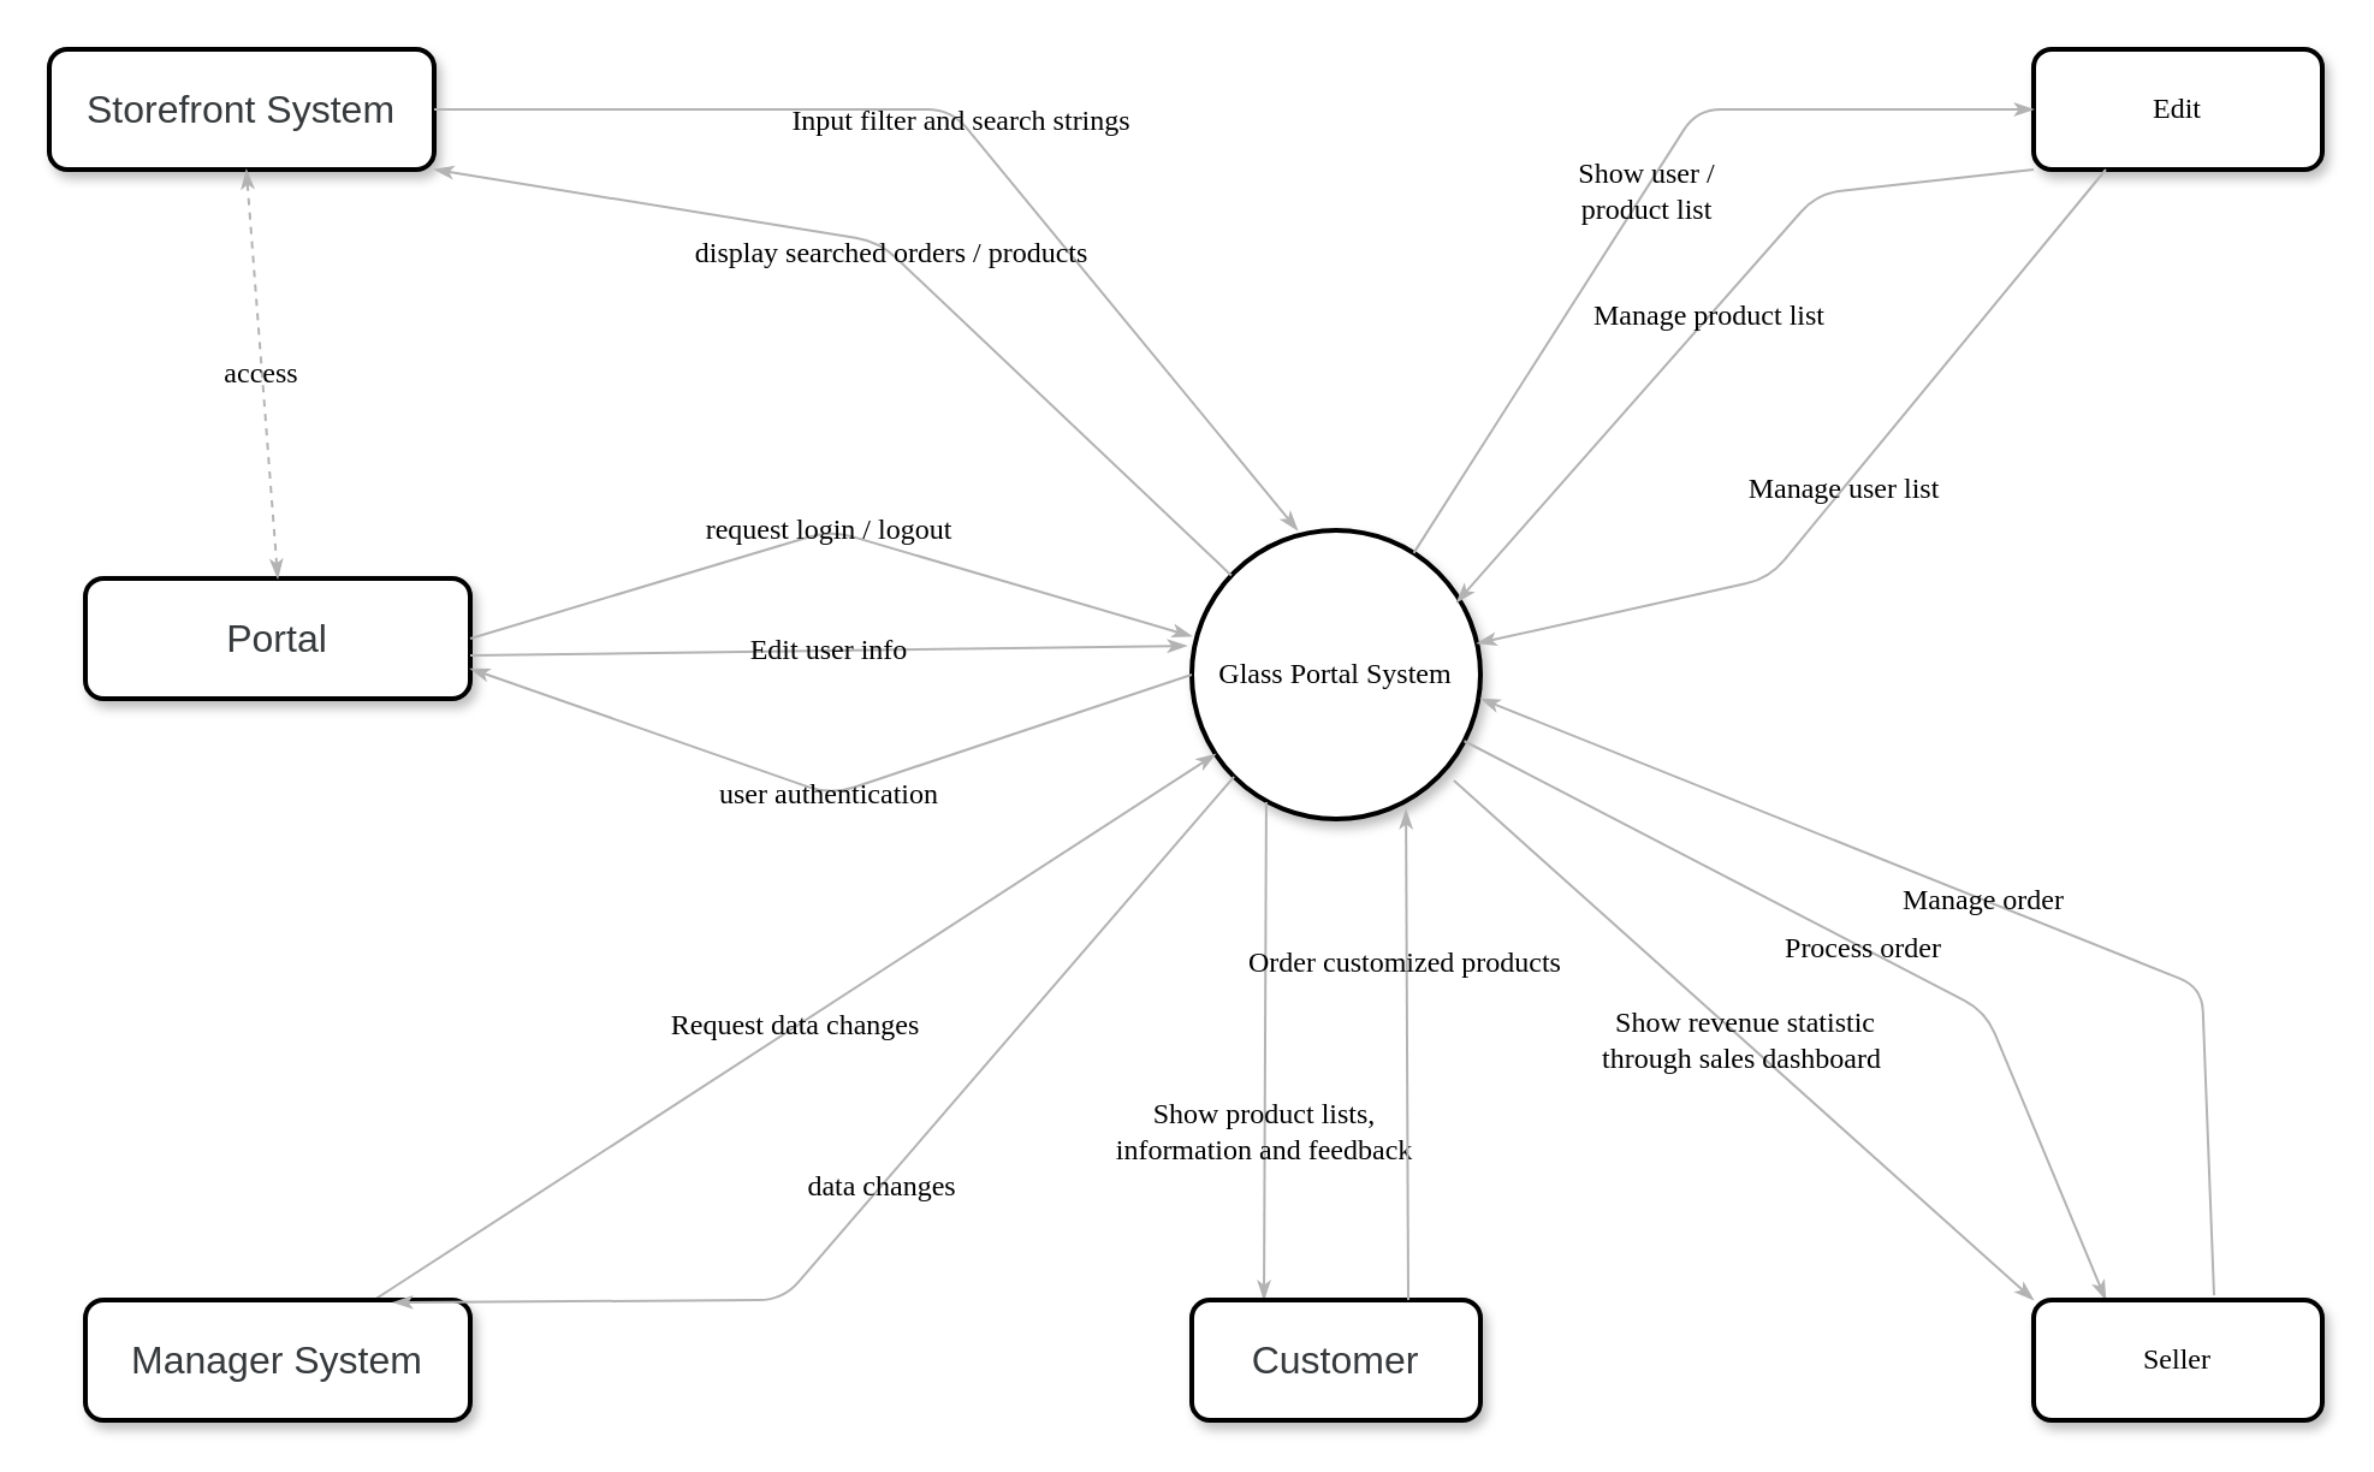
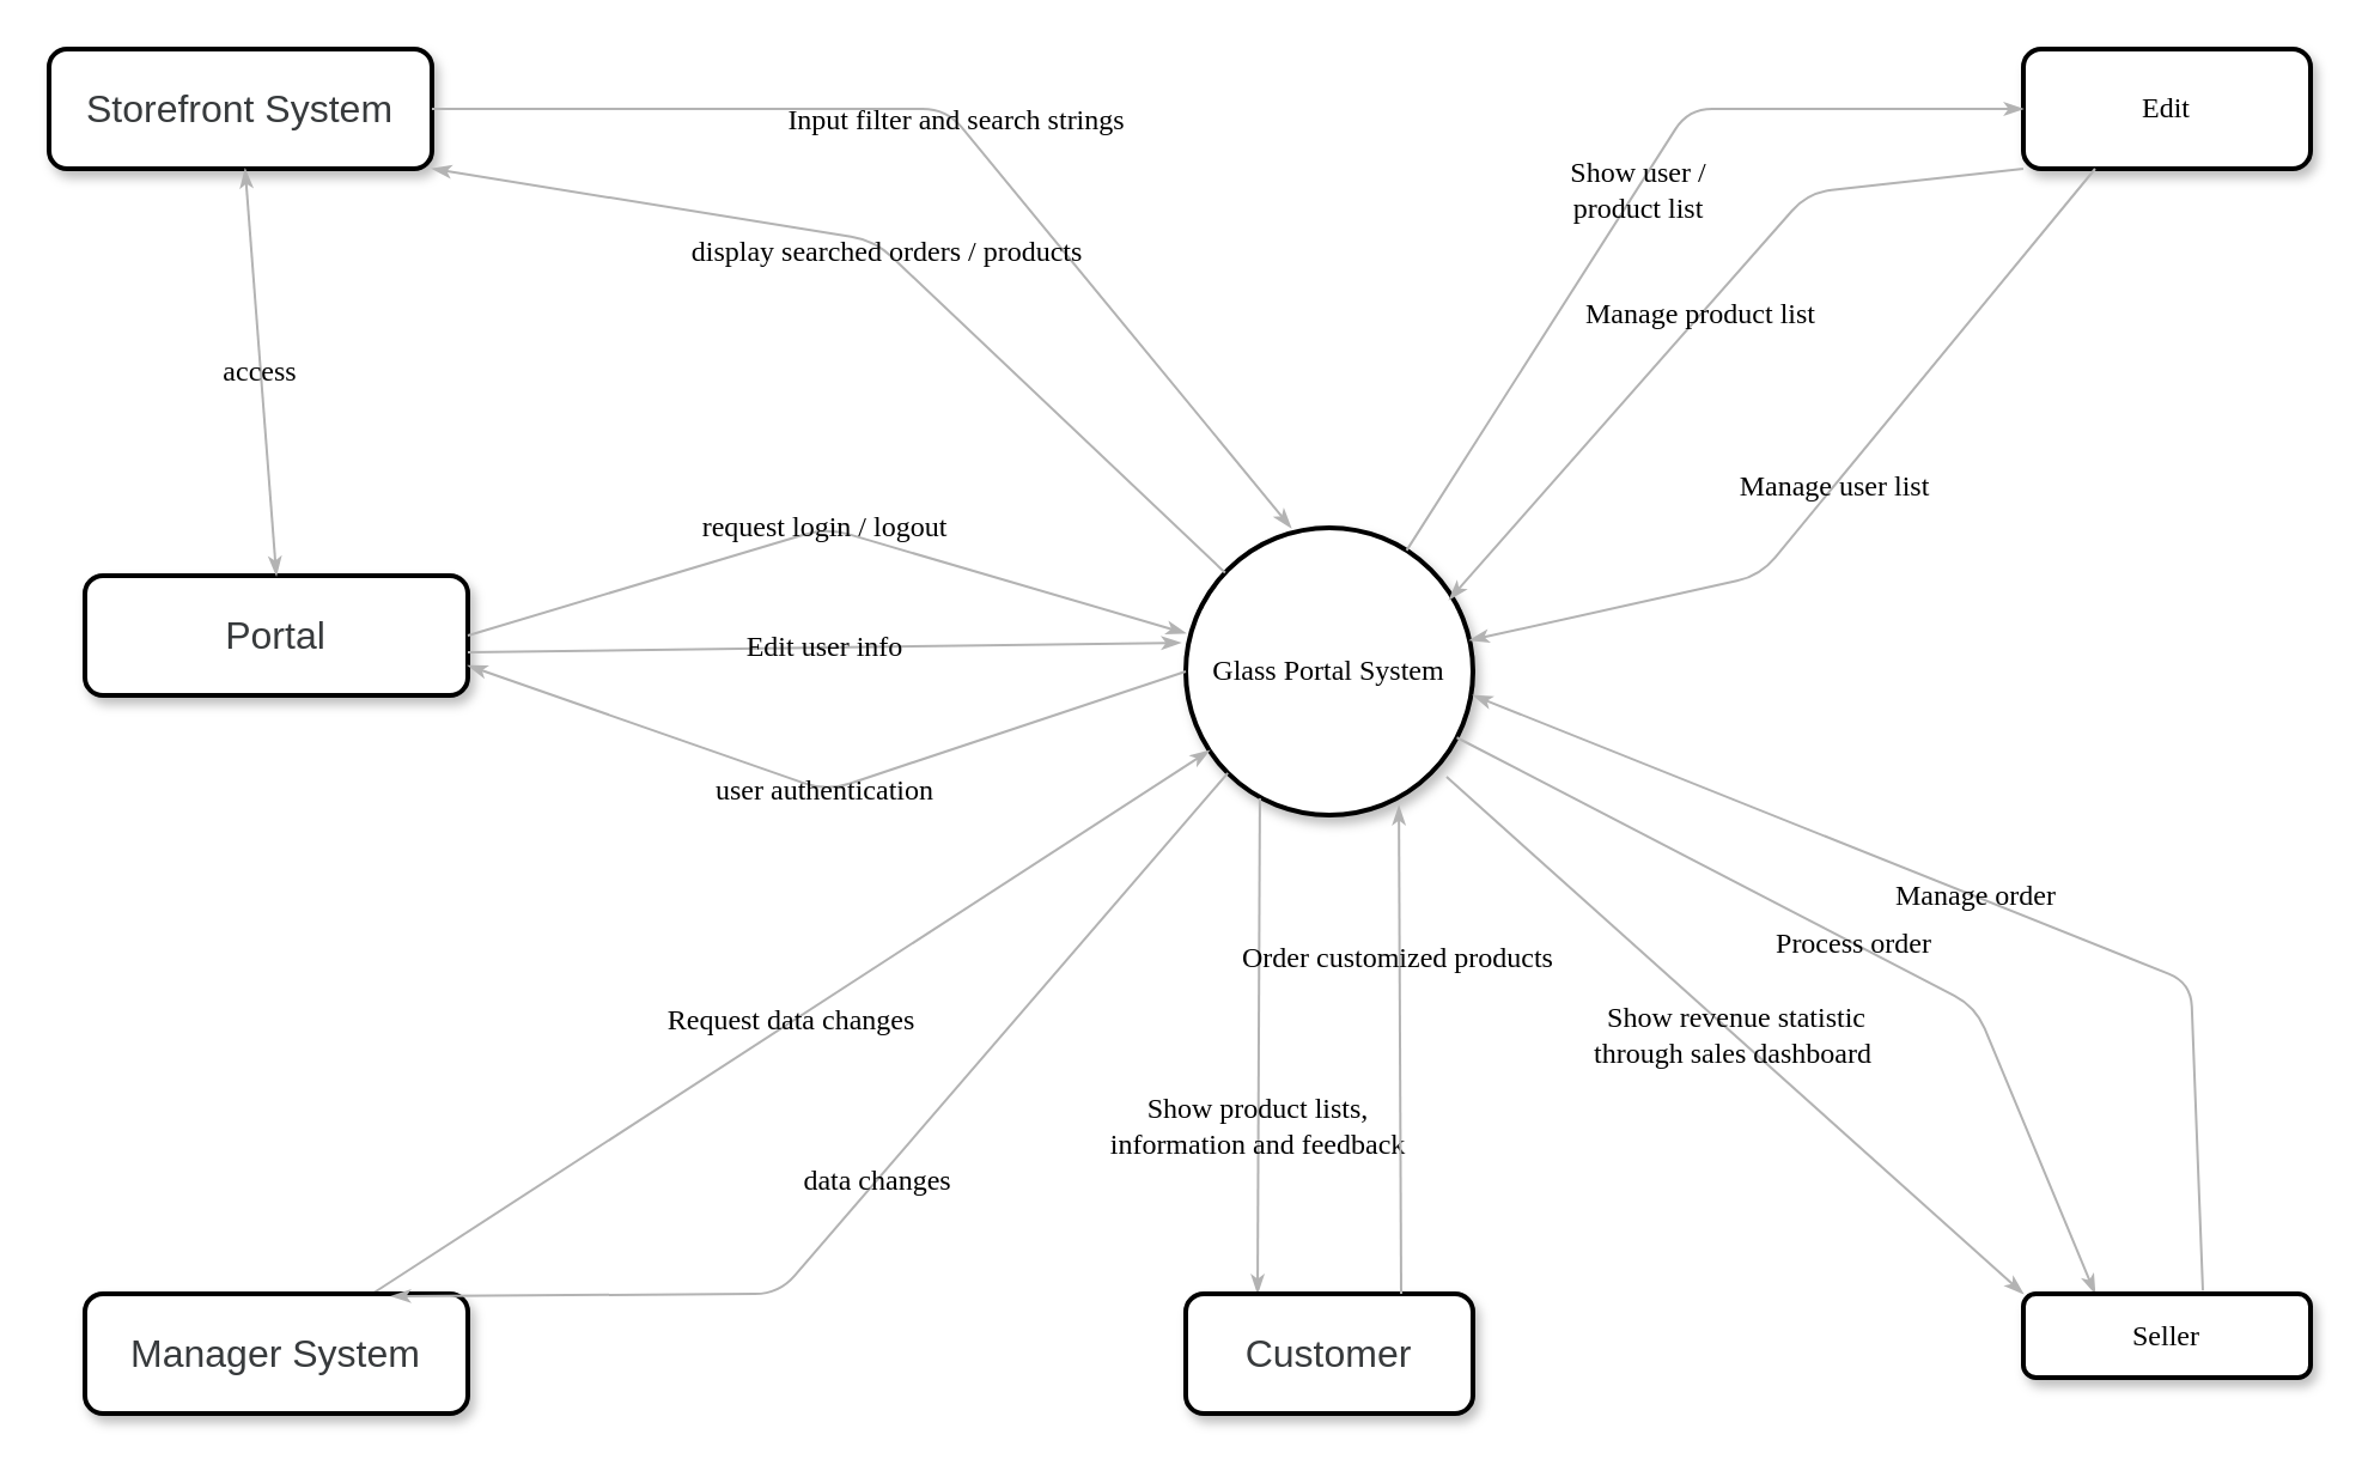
  <mxCell id="0" />
  <mxCell id="1" parent="0" />
  <mxCell id="2" value="&lt;span&gt;Edit&lt;/span&gt;" style="rounded=1;whiteSpace=wrap;html=1;shadow=1;comic=0;labelBackgroundColor=none;strokeWidth=2;fontFamily=Verdana;fontSize=12;align=center;" parent="1" vertex="1"><mxGeometry x="845" y="20" width="120" height="50" as="geometry" /></mxCell>
  <mxCell id="3" value="Glass Portal System" style="ellipse;whiteSpace=wrap;html=1;rounded=1;shadow=1;comic=0;labelBackgroundColor=none;strokeWidth=2;fontFamily=Verdana;fontSize=12;align=center;" parent="1" vertex="1"><mxGeometry x="495" y="220" width="120" height="120" as="geometry" /></mxCell>
  <mxCell id="4" value="Request data changes" style="edgeStyle=none;rounded=1;html=1;labelBackgroundColor=none;startArrow=none;startFill=0;startSize=5;endArrow=classicThin;endFill=1;endSize=5;jettySize=auto;orthogonalLoop=1;strokeColor=#B3B3B3;strokeWidth=1;fontFamily=Verdana;fontSize=12;entryX=0.083;entryY=0.775;entryDx=0;entryDy=0;exitX=0.75;exitY=0;exitDx=0;exitDy=0;entryPerimeter=0;" parent="1" source="10" edge="1" target="3"><mxGeometry relative="1" as="geometry"><mxPoint x="328.644" y="137.448" as="targetPoint" /><mxPoint x="195" y="380" as="sourcePoint" /><Array as="points" /></mxGeometry></mxCell>
  <mxCell id="5" value="Show user /&lt;br&gt;product list" style="edgeStyle=none;rounded=1;html=1;labelBackgroundColor=none;startArrow=none;startFill=0;startSize=5;endArrow=classicThin;endFill=1;endSize=5;jettySize=auto;orthogonalLoop=1;strokeColor=#B3B3B3;strokeWidth=1;fontFamily=Verdana;fontSize=12" parent="1" source="3" target="2" edge="1"><mxGeometry relative="1" as="geometry"><Array as="points"><mxPoint x="705" y="45" /></Array></mxGeometry></mxCell>
  <mxCell id="6" value="Process order" style="edgeStyle=none;rounded=1;html=1;labelBackgroundColor=none;startArrow=none;startFill=0;startSize=5;endArrow=classicThin;endFill=1;endSize=5;jettySize=auto;orthogonalLoop=1;strokeColor=#B3B3B3;strokeWidth=1;fontFamily=Verdana;fontSize=12;entryX=0.25;entryY=0;entryDx=0;entryDy=0;" parent="1" source="3" edge="1" target="8"><mxGeometry relative="1" as="geometry"><mxPoint x="629.204" y="383.886" as="targetPoint" /><Array as="points"><mxPoint x="825" y="420" /></Array></mxGeometry></mxCell>
  <mxCell id="7" value="Show product lists, &lt;br&gt;information and feedback" style="edgeStyle=none;rounded=1;html=1;labelBackgroundColor=none;startArrow=none;startFill=0;startSize=5;endArrow=classicThin;endFill=1;endSize=5;jettySize=auto;orthogonalLoop=1;strokeColor=#B3B3B3;strokeWidth=1;fontFamily=Verdana;fontSize=12;exitX=0.258;exitY=0.942;exitDx=0;exitDy=0;exitPerimeter=0;entryX=0.25;entryY=0;entryDx=0;entryDy=0;" parent="1" source="3" edge="1" target="9"><mxGeometry x="0.324" relative="1" as="geometry"><mxPoint x="445" y="380" as="targetPoint" /><Array as="points" /><mxPoint as="offset" /></mxGeometry></mxCell>
- <mxCell id="8" value="&lt;span&gt;Seller&lt;br&gt;&lt;/span&gt;" style="rounded=1;whiteSpace=wrap;html=1;shadow=1;comic=0;labelBackgroundColor=none;strokeWidth=2;fontFamily=Verdana;fontSize=12;align=center;" vertex="1" parent="1"><mxGeometry x="845" y="540" width="120" height="50" as="geometry" /></mxCell>
+ <mxCell id="8" value="&lt;span&gt;Seller&lt;br&gt;&lt;/span&gt;" style="rounded=1;whiteSpace=wrap;html=1;shadow=1;comic=0;labelBackgroundColor=none;strokeWidth=2;fontFamily=Verdana;fontSize=12;align=center;" vertex="1" parent="1"><mxGeometry x="845" y="540" width="120" height="35" as="geometry" /></mxCell>
  <mxCell id="9" value="&lt;div style=&quot;text-align: left;&quot;&gt;&lt;span style=&quot;background-color: initial; font-size: 16px;&quot;&gt;&lt;font face=&quot;Be Vietnam Pro, sans-serif&quot; color=&quot;#373a3c&quot;&gt;Customer&lt;/font&gt;&lt;/span&gt;&lt;/div&gt;" style="rounded=1;whiteSpace=wrap;html=1;shadow=1;comic=0;labelBackgroundColor=none;strokeWidth=2;fontFamily=Verdana;fontSize=12;align=center;" vertex="1" parent="1"><mxGeometry x="495" y="540" width="120" height="50" as="geometry" /></mxCell>
  <mxCell id="10" value="&lt;div style=&quot;text-align: left;&quot;&gt;&lt;font face=&quot;Be Vietnam Pro, sans-serif&quot; color=&quot;#373a3c&quot;&gt;&lt;span style=&quot;font-size: 16px;&quot;&gt;Manager System&lt;/span&gt;&lt;/font&gt;&lt;br&gt;&lt;/div&gt;" style="rounded=1;whiteSpace=wrap;html=1;shadow=1;comic=0;labelBackgroundColor=none;strokeWidth=2;fontFamily=Verdana;fontSize=12;align=center;" vertex="1" parent="1"><mxGeometry x="35" y="540" width="160" height="50" as="geometry" /></mxCell>
  <mxCell id="11" value="&lt;div style=&quot;text-align: left;&quot;&gt;&lt;font face=&quot;Be Vietnam Pro, sans-serif&quot; color=&quot;#373a3c&quot;&gt;&lt;span style=&quot;font-size: 16px;&quot;&gt;Storefront System&lt;/span&gt;&lt;/font&gt;&lt;br&gt;&lt;/div&gt;" style="rounded=1;whiteSpace=wrap;html=1;shadow=1;comic=0;labelBackgroundColor=none;strokeWidth=2;fontFamily=Verdana;fontSize=12;align=center;" vertex="1" parent="1"><mxGeometry x="20" y="20" width="160" height="50" as="geometry" /></mxCell>
  <mxCell id="12" value="Show revenue statistic &lt;br&gt;through sales dashboard&amp;nbsp;" style="edgeStyle=none;rounded=1;html=1;labelBackgroundColor=none;startArrow=none;startFill=0;startSize=5;endArrow=classicThin;endFill=1;endSize=5;jettySize=auto;orthogonalLoop=1;strokeColor=#B3B3B3;strokeWidth=1;fontFamily=Verdana;fontSize=12;exitX=0.908;exitY=0.867;exitDx=0;exitDy=0;exitPerimeter=0;entryX=0;entryY=0;entryDx=0;entryDy=0;" edge="1" parent="1" source="3" target="8"><mxGeometry relative="1" as="geometry"><Array as="points" /><mxPoint x="589.049" y="235.031" as="sourcePoint" /><mxPoint x="765" y="126" as="targetPoint" /></mxGeometry></mxCell>
  <mxCell id="13" value="Manage product list" style="edgeStyle=none;rounded=1;html=1;labelBackgroundColor=none;startArrow=none;startFill=0;startSize=5;endArrow=classicThin;endFill=1;endSize=5;jettySize=auto;orthogonalLoop=1;strokeColor=#B3B3B3;strokeWidth=1;fontFamily=Verdana;fontSize=12;entryX=0.917;entryY=0.25;entryDx=0;entryDy=0;entryPerimeter=0;exitX=0;exitY=1;exitDx=0;exitDy=0;" edge="1" parent="1" source="2" target="3"><mxGeometry relative="1" as="geometry"><Array as="points"><mxPoint x="755" y="80" /></Array><mxPoint x="845" y="180" as="sourcePoint" /><mxPoint x="795" y="136.667" as="targetPoint" /></mxGeometry></mxCell>
  <mxCell id="14" value="Manage user list" style="edgeStyle=none;rounded=1;html=1;labelBackgroundColor=none;startArrow=none;startFill=0;startSize=5;endArrow=classicThin;endFill=1;endSize=5;jettySize=auto;orthogonalLoop=1;strokeColor=#B3B3B3;strokeWidth=1;fontFamily=Verdana;fontSize=12;exitX=0.25;exitY=1;exitDx=0;exitDy=0;" edge="1" parent="1" source="2" target="3"><mxGeometry relative="1" as="geometry"><Array as="points"><mxPoint x="735" y="240" /></Array><mxPoint x="785" y="150" as="sourcePoint" /><mxPoint x="615.04" y="260" as="targetPoint" /></mxGeometry></mxCell>
  <mxCell id="15" value="Order customized products&amp;nbsp;" style="edgeStyle=none;rounded=1;html=1;labelBackgroundColor=none;startArrow=none;startFill=0;startSize=5;endArrow=classicThin;endFill=1;endSize=5;jettySize=auto;orthogonalLoop=1;strokeColor=#B3B3B3;strokeWidth=1;fontFamily=Verdana;fontSize=12;exitX=0.75;exitY=0;exitDx=0;exitDy=0;entryX=0.742;entryY=0.967;entryDx=0;entryDy=0;entryPerimeter=0;" edge="1" parent="1" source="9" target="3"><mxGeometry x="0.373" y="-1" relative="1" as="geometry"><mxPoint x="715" y="450" as="targetPoint" /><mxPoint x="606.036" y="333.772" as="sourcePoint" /><mxPoint as="offset" /></mxGeometry></mxCell>
  <mxCell id="16" value="Manage order" style="edgeStyle=none;rounded=1;html=1;labelBackgroundColor=none;startArrow=none;startFill=0;startSize=5;endArrow=classicThin;endFill=1;endSize=5;jettySize=auto;orthogonalLoop=1;strokeColor=#B3B3B3;strokeWidth=1;fontFamily=Verdana;fontSize=12;entryX=1;entryY=0.583;entryDx=0;entryDy=0;exitX=0.625;exitY=-0.04;exitDx=0;exitDy=0;exitPerimeter=0;entryPerimeter=0;" edge="1" parent="1" source="8" target="3"><mxGeometry relative="1" as="geometry"><mxPoint x="715" y="450" as="targetPoint" /><mxPoint x="606.036" y="333.772" as="sourcePoint" /><Array as="points"><mxPoint x="915" y="410" /></Array></mxGeometry></mxCell>
  <mxCell id="17" value="Input filter and search strings" style="edgeStyle=none;rounded=1;html=1;labelBackgroundColor=none;startArrow=none;startFill=0;startSize=5;endArrow=classicThin;endFill=1;endSize=5;jettySize=auto;orthogonalLoop=1;strokeColor=#B3B3B3;strokeWidth=1;fontFamily=Verdana;fontSize=12;exitX=1;exitY=0.5;exitDx=0;exitDy=0;entryX=0.367;entryY=0;entryDx=0;entryDy=0;entryPerimeter=0;" edge="1" parent="1" source="11" target="3"><mxGeometry relative="1" as="geometry"><mxPoint x="580.145" y="348.057" as="targetPoint" /><mxPoint x="485" y="620" as="sourcePoint" /><Array as="points"><mxPoint x="395" y="45" /></Array></mxGeometry></mxCell>
  <mxCell id="18" value="display searched orders / products" style="edgeStyle=none;rounded=1;html=1;labelBackgroundColor=none;startArrow=none;startFill=0;startSize=5;endArrow=classicThin;endFill=1;endSize=5;jettySize=auto;orthogonalLoop=1;strokeColor=#B3B3B3;strokeWidth=1;fontFamily=Verdana;fontSize=12;entryX=1;entryY=1;entryDx=0;entryDy=0;" edge="1" parent="1" source="3" target="11"><mxGeometry relative="1" as="geometry"><mxPoint x="549.04" y="230" as="targetPoint" /><mxPoint x="245" y="105" as="sourcePoint" /><Array as="points"><mxPoint x="365" y="100" /></Array></mxGeometry></mxCell>
  <mxCell id="19" value="data changes" style="edgeStyle=none;rounded=1;html=1;labelBackgroundColor=none;startArrow=none;startFill=0;startSize=5;endArrow=classicThin;endFill=1;endSize=5;jettySize=auto;orthogonalLoop=1;strokeColor=#B3B3B3;strokeWidth=1;fontFamily=Verdana;fontSize=12;entryX=0.8;entryY=0.02;entryDx=0;entryDy=0;exitX=0;exitY=1;exitDx=0;exitDy=0;entryPerimeter=0;" edge="1" parent="1" source="3" target="10"><mxGeometry relative="1" as="geometry"><mxPoint x="505" y="290" as="targetPoint" /><mxPoint x="211" y="398" as="sourcePoint" /><Array as="points"><mxPoint x="325" y="540" /></Array></mxGeometry></mxCell>
  <mxCell id="20" value="&lt;div style=&quot;text-align: left;&quot;&gt;&lt;font face=&quot;Be Vietnam Pro, sans-serif&quot; color=&quot;#373a3c&quot;&gt;&lt;span style=&quot;font-size: 16px;&quot;&gt;Portal&lt;/span&gt;&lt;/font&gt;&lt;br&gt;&lt;/div&gt;" style="rounded=1;whiteSpace=wrap;html=1;shadow=1;comic=0;labelBackgroundColor=none;strokeWidth=2;fontFamily=Verdana;fontSize=12;align=center;" vertex="1" parent="1"><mxGeometry x="35" y="240" width="160" height="50" as="geometry" /></mxCell>
  <mxCell id="21" value="request login / logout" style="edgeStyle=none;rounded=1;html=1;labelBackgroundColor=none;startArrow=none;startFill=0;startSize=5;endArrow=classicThin;endFill=1;endSize=5;jettySize=auto;orthogonalLoop=1;strokeColor=#B3B3B3;strokeWidth=1;fontFamily=Verdana;fontSize=12;entryX=0;entryY=0.367;entryDx=0;entryDy=0;exitX=1;exitY=0.5;exitDx=0;exitDy=0;entryPerimeter=0;" edge="1" parent="1" source="20" target="3"><mxGeometry relative="1" as="geometry"><mxPoint x="505" y="290" as="targetPoint" /><mxPoint x="81" y="488" as="sourcePoint" /><Array as="points"><mxPoint x="345" y="220" /></Array></mxGeometry></mxCell>
  <mxCell id="22" value="user authentication" style="edgeStyle=none;rounded=1;html=1;labelBackgroundColor=none;startArrow=none;startFill=0;startSize=5;endArrow=classicThin;endFill=1;endSize=5;jettySize=auto;orthogonalLoop=1;strokeColor=#B3B3B3;strokeWidth=1;fontFamily=Verdana;fontSize=12;entryX=1;entryY=0.75;entryDx=0;entryDy=0;exitX=0;exitY=0.5;exitDx=0;exitDy=0;" edge="1" parent="1" source="3" target="20"><mxGeometry relative="1" as="geometry"><mxPoint x="505" y="274.04" as="targetPoint" /><mxPoint x="195" y="275" as="sourcePoint" /><Array as="points"><mxPoint x="345" y="330" /></Array></mxGeometry></mxCell>
  <mxCell id="23" value="Edit user info" style="edgeStyle=none;rounded=1;html=1;labelBackgroundColor=none;startArrow=none;startFill=0;startSize=5;endArrow=classicThin;endFill=1;endSize=5;jettySize=auto;orthogonalLoop=1;strokeColor=#B3B3B3;strokeWidth=1;fontFamily=Verdana;fontSize=12;entryX=-0.017;entryY=0.4;entryDx=0;entryDy=0;exitX=1;exitY=0.64;exitDx=0;exitDy=0;entryPerimeter=0;exitPerimeter=0;" edge="1" parent="1" source="20" target="3"><mxGeometry relative="1" as="geometry"><mxPoint x="505" y="274.04" as="targetPoint" /><mxPoint x="195" y="275" as="sourcePoint" /><Array as="points" /></mxGeometry></mxCell>
- <mxCell id="24" value="access" style="edgeStyle=none;rounded=1;html=1;labelBackgroundColor=none;startArrow=classicThin;startFill=1;startSize=5;endArrow=classicThin;endFill=1;endSize=5;jettySize=auto;orthogonalLoop=1;strokeColor=#B3B3B3;strokeWidth=1;fontFamily=Verdana;fontSize=12;exitX=0.5;exitY=0;exitDx=0;exitDy=0;dashed=1;" edge="1" parent="1" source="20" target="11"><mxGeometry relative="1" as="geometry"><mxPoint x="115" y="300" as="targetPoint" /><mxPoint x="115" y="230" as="sourcePoint" /><Array as="points" /></mxGeometry></mxCell>
+ <mxCell id="24" value="access" style="edgeStyle=none;rounded=1;html=1;labelBackgroundColor=none;startArrow=classicThin;startFill=1;startSize=5;endArrow=classicThin;endFill=1;endSize=5;jettySize=auto;orthogonalLoop=1;strokeColor=#B3B3B3;strokeWidth=1;fontFamily=Verdana;fontSize=12;exitX=0.5;exitY=0;exitDx=0;exitDy=0;" edge="1" parent="1" source="20" target="11"><mxGeometry relative="1" as="geometry"><mxPoint x="115" y="300" as="targetPoint" /><mxPoint x="115" y="230" as="sourcePoint" /><Array as="points" /></mxGeometry></mxCell>
